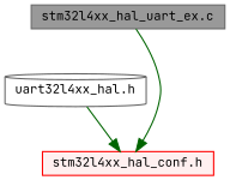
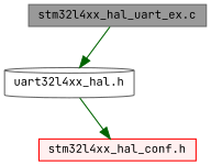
  digraph {
    fontname="JetBrains Mono"
    node [fontname="JetBrains Mono" fontsize=10 shape=box style=filled]
    edge [color=darkgreen fontname="JetBrains Mono" fontsize=10 labelfontname=Helvetica labelfontsize=10 style=solid]
    n1 [color=gray40 fillcolor=grey60 fontcolor=black height=0.2 label="stm32l4xx_hal_uart_ex.c" width=0.4]
    n2 [color=grey40 fillcolor=white height=0.2 label="uart32l4xx_hal.h" shape=cylinder width=0.4]
    n3 [color=red fillcolor="#FFF0F0" height=0.2 label="stm32l4xx_hal_conf.h" width=0.4]
-   n1 -> n3
+   n1 -> n2
    n2 -> n3
  }
